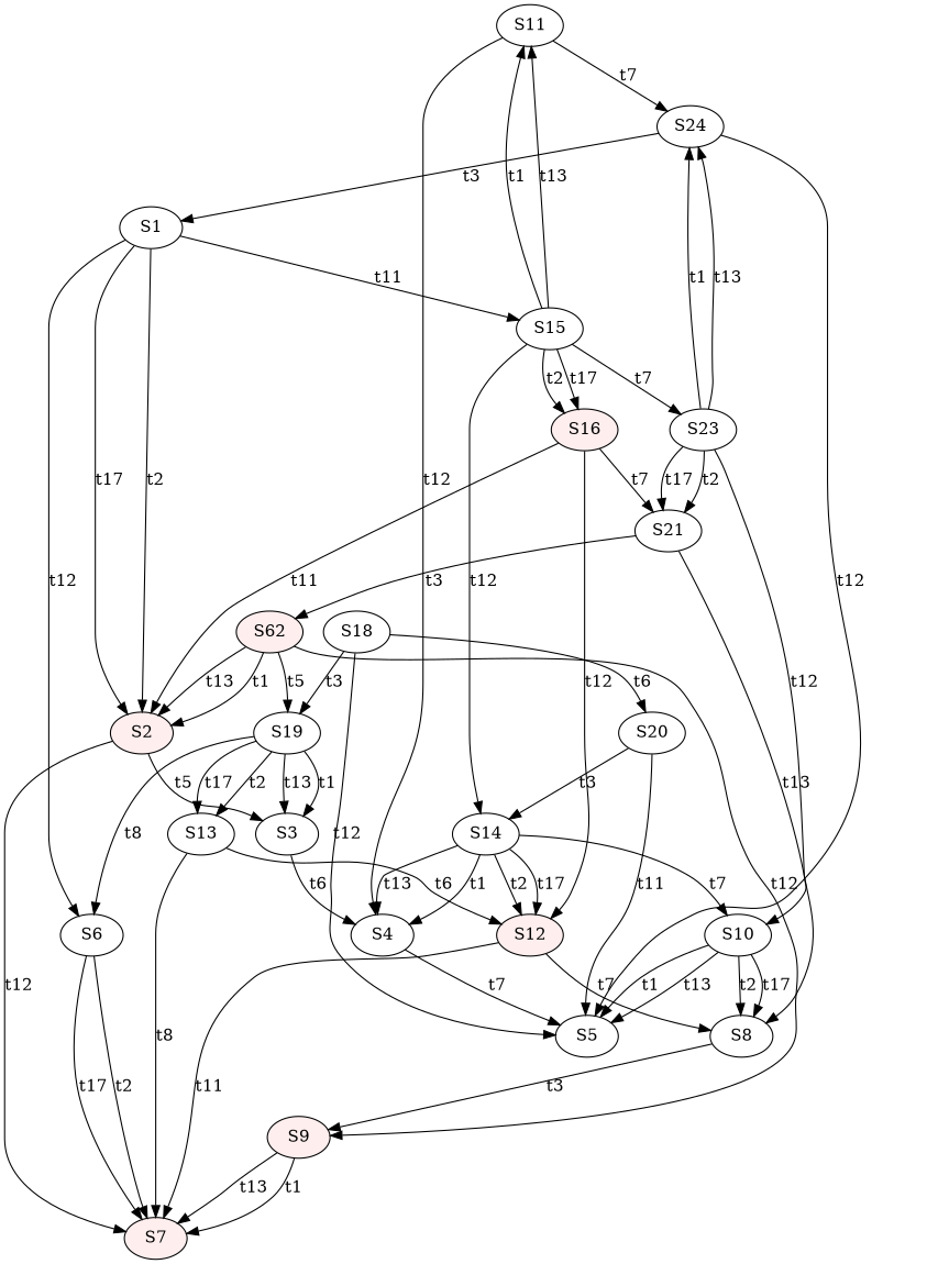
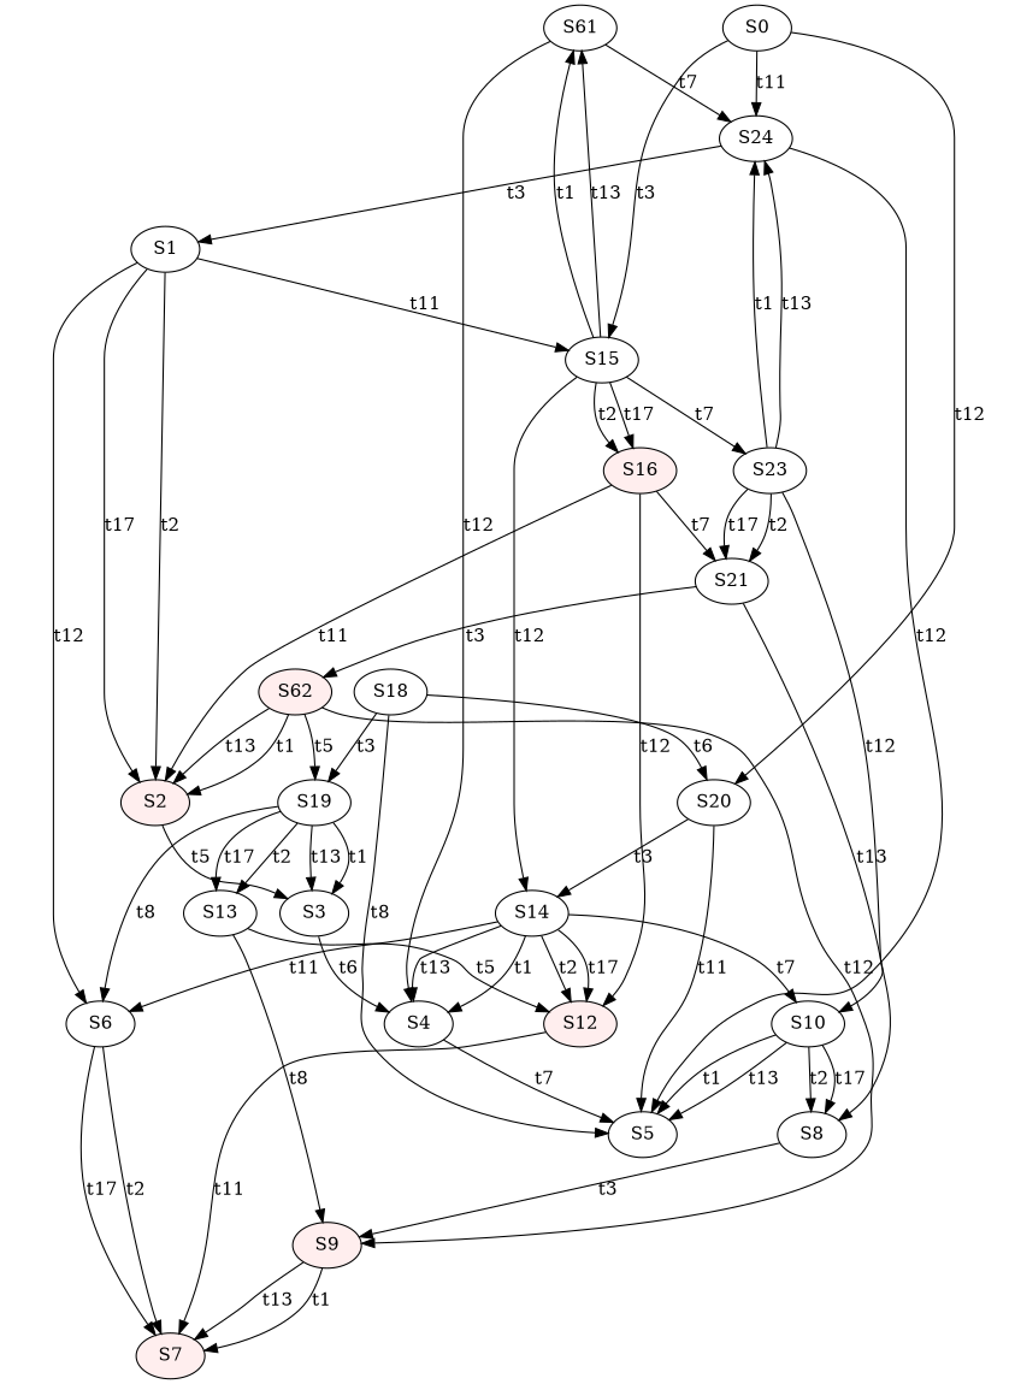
  digraph {
    fontname="DejaVu Serif"
    node [fillcolor="#FFFFFF" fontname="DejaVu Serif" style=filled]
    edge [fontname="DejaVu Serif"]
-   S11 [style=""]
+   S11 [label=S61 style=""]
    S24
    S4
    S1
    S5
    S16 [fillcolor="#FFEEEE"]
    S2 [fillcolor="#FFEEEE"]
    S21
    S12 [fillcolor="#FFEEEE"]
    S7 [fillcolor="#FFEEEE"]
    S3
    n12 [fillcolor="#FFEEEE" label=S62]
    S8
+   S0
    S15
    S20
    S23
    S14
    S6
    S10
    S9 [fillcolor="#FFEEEE"]
    S19
    S18
    S13
    S11 -> S24 [label=t7]
    S11 -> S4 [label=t12]
    S24 -> S1 [label=t3]
    S24 -> S5 [label=t12]
    S4 -> S5 [label=t7]
    S1 -> S2 [label=t2]
    S1 -> S2 [label=t17]
    S1 -> S15 [label=t11]
    S1 -> S6 [label=t12]
    S16 -> S2 [label=t11]
    S16 -> S21 [label=t7]
    S16 -> S12 [label=t12]
-   S2 -> S7 [label=t12]
    S2 -> S3 [label=t5]
    S21 -> n12 [label=t3]
    S21 -> S8 [label=t13]
    S12 -> S7 [label=t11]
-   S12 -> S8 [label=t7]
    S3 -> S4 [label=t6]
    n12 -> S2 [label=t1]
    n12 -> S2 [label=t13]
    n12 -> S9 [label=t12]
    n12 -> S19 [label=t5]
    S8 -> S9 [label=t3]
+   S0 -> S24 [label=t11]
+   S0 -> S15 [label=t3]
+   S0 -> S20 [label=t12]
    S15 -> S11 [label=t1]
    S15 -> S11 [label=t13]
    S15 -> S16 [label=t2]
    S15 -> S16 [label=t17]
    S15 -> S23 [label=t7]
    S15 -> S14 [label=t12]
    S20 -> S5 [label=t11]
    S20 -> S14 [label=t3]
    S23 -> S24 [label=t1]
    S23 -> S24 [label=t13]
    S23 -> S21 [label=t2]
    S23 -> S21 [label=t17]
    S23 -> S10 [label=t12]
    S14 -> S4 [label=t1]
    S14 -> S4 [label=t13]
    S14 -> S12 [label=t2]
    S14 -> S12 [label=t17]
+   S14 -> S6 [label=t11]
    S14 -> S10 [label=t7]
    S6 -> S7 [label=t2]
    S6 -> S7 [label=t17]
    S10 -> S5 [label=t1]
    S10 -> S5 [label=t13]
    S10 -> S8 [label=t2]
    S10 -> S8 [label=t17]
    S9 -> S7 [label=t1]
    S9 -> S7 [label=t13]
    S19 -> S3 [label=t1]
    S19 -> S3 [label=t13]
    S19 -> S6 [label=t8]
    S19 -> S13 [label=t2]
    S19 -> S13 [label=t17]
-   S18 -> S5 [label=t12]
+   S18 -> S5 [label=t8]
    S18 -> S20 [label=t6]
    S18 -> S19 [label=t3]
-   S13 -> S12 [label=t6]
-   S13 -> S7 [label=t8]
+   S13 -> S12 [label=t5]
+   S13 -> S9 [label=t8]
  }
